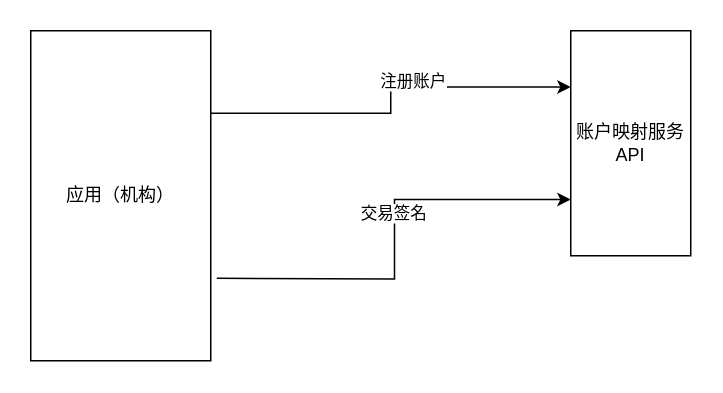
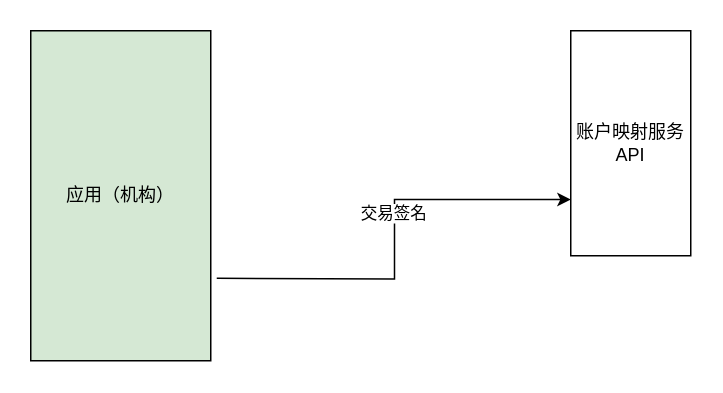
  <mxCell id="0" />
  <mxCell id="1" parent="0" />
  <mxCell id="2" value="账户映射服务API" style="rounded=0;whiteSpace=wrap;html=1;" vertex="1" parent="1"><mxGeometry x="380" y="20" width="80" height="150" as="geometry" /></mxCell>
- <mxCell id="3" value="" style="edgeStyle=orthogonalEdgeStyle;rounded=0;orthogonalLoop=1;jettySize=auto;html=1;exitX=1;exitY=0.25;exitDx=0;exitDy=0;entryX=0;entryY=0.25;entryDx=0;entryDy=0;" edge="1" parent="1" source="7" target="2"><mxGeometry relative="1" as="geometry"><mxPoint x="370" y="75" as="targetPoint" /></mxGeometry></mxCell>
- <mxCell id="4" value="注册账户" style="edgeLabel;html=1;align=center;verticalAlign=middle;resizable=0;points=[];" vertex="1" connectable="0" parent="3"><mxGeometry x="0.183" y="4" relative="1" as="geometry"><mxPoint as="offset" /></mxGeometry></mxCell>
  <mxCell id="5" value="" style="edgeStyle=orthogonalEdgeStyle;rounded=0;orthogonalLoop=1;jettySize=auto;html=1;entryX=0;entryY=0.75;entryDx=0;entryDy=0;" edge="1" parent="1" target="2"><mxGeometry relative="1" as="geometry"><mxPoint x="144" y="185" as="sourcePoint" /><mxPoint x="240" y="130" as="targetPoint" /></mxGeometry></mxCell>
  <mxCell id="6" value="交易签名" style="edgeLabel;html=1;align=center;verticalAlign=middle;resizable=0;points=[];" vertex="1" connectable="0" parent="5"><mxGeometry x="0.127" y="1" relative="1" as="geometry"><mxPoint as="offset" /></mxGeometry></mxCell>
- <mxCell id="7" value="应用（机构）" style="rounded=0;whiteSpace=wrap;html=1;" vertex="1" parent="1"><mxGeometry x="20" y="20" width="120" height="220" as="geometry" /></mxCell>
+ <mxCell id="7" value="应用（机构）" style="rounded=0;whiteSpace=wrap;html=1;fillColor=#d5e8d4;" vertex="1" parent="1"><mxGeometry x="20" y="20" width="120" height="220" as="geometry" /></mxCell>
